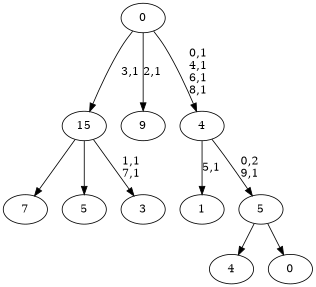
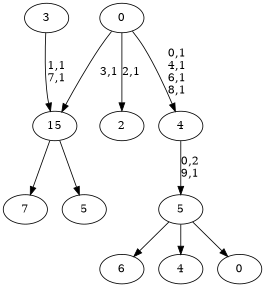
  digraph {
    n1 [label=7]
+   n2 [label=6]
    n3 [label=5]
    n4 [label=4]
    n5 [label=3]
    n6 [label=15]
-   n7 [label=9]
-   n8 [label=1]
+   n7 [label=2]
    n9 [label=0]
    5
    4
    0
    n6 -> n1
    n6 -> n3
-   n6 -> n5 [label="1,1\n7,1"]
+   n5 -> n6 [label="1,1\n7,1"]
+   5 -> n2
    5 -> n4
    5 -> n9
-   4 -> n8 [label="5,1"]
    4 -> 5 [label="0,2\n9,1"]
    0 -> n6 [label="3,1"]
    0 -> n7 [label="2,1"]
    0 -> 4 [label="0,1\n4,1\n6,1\n8,1"]
  }
